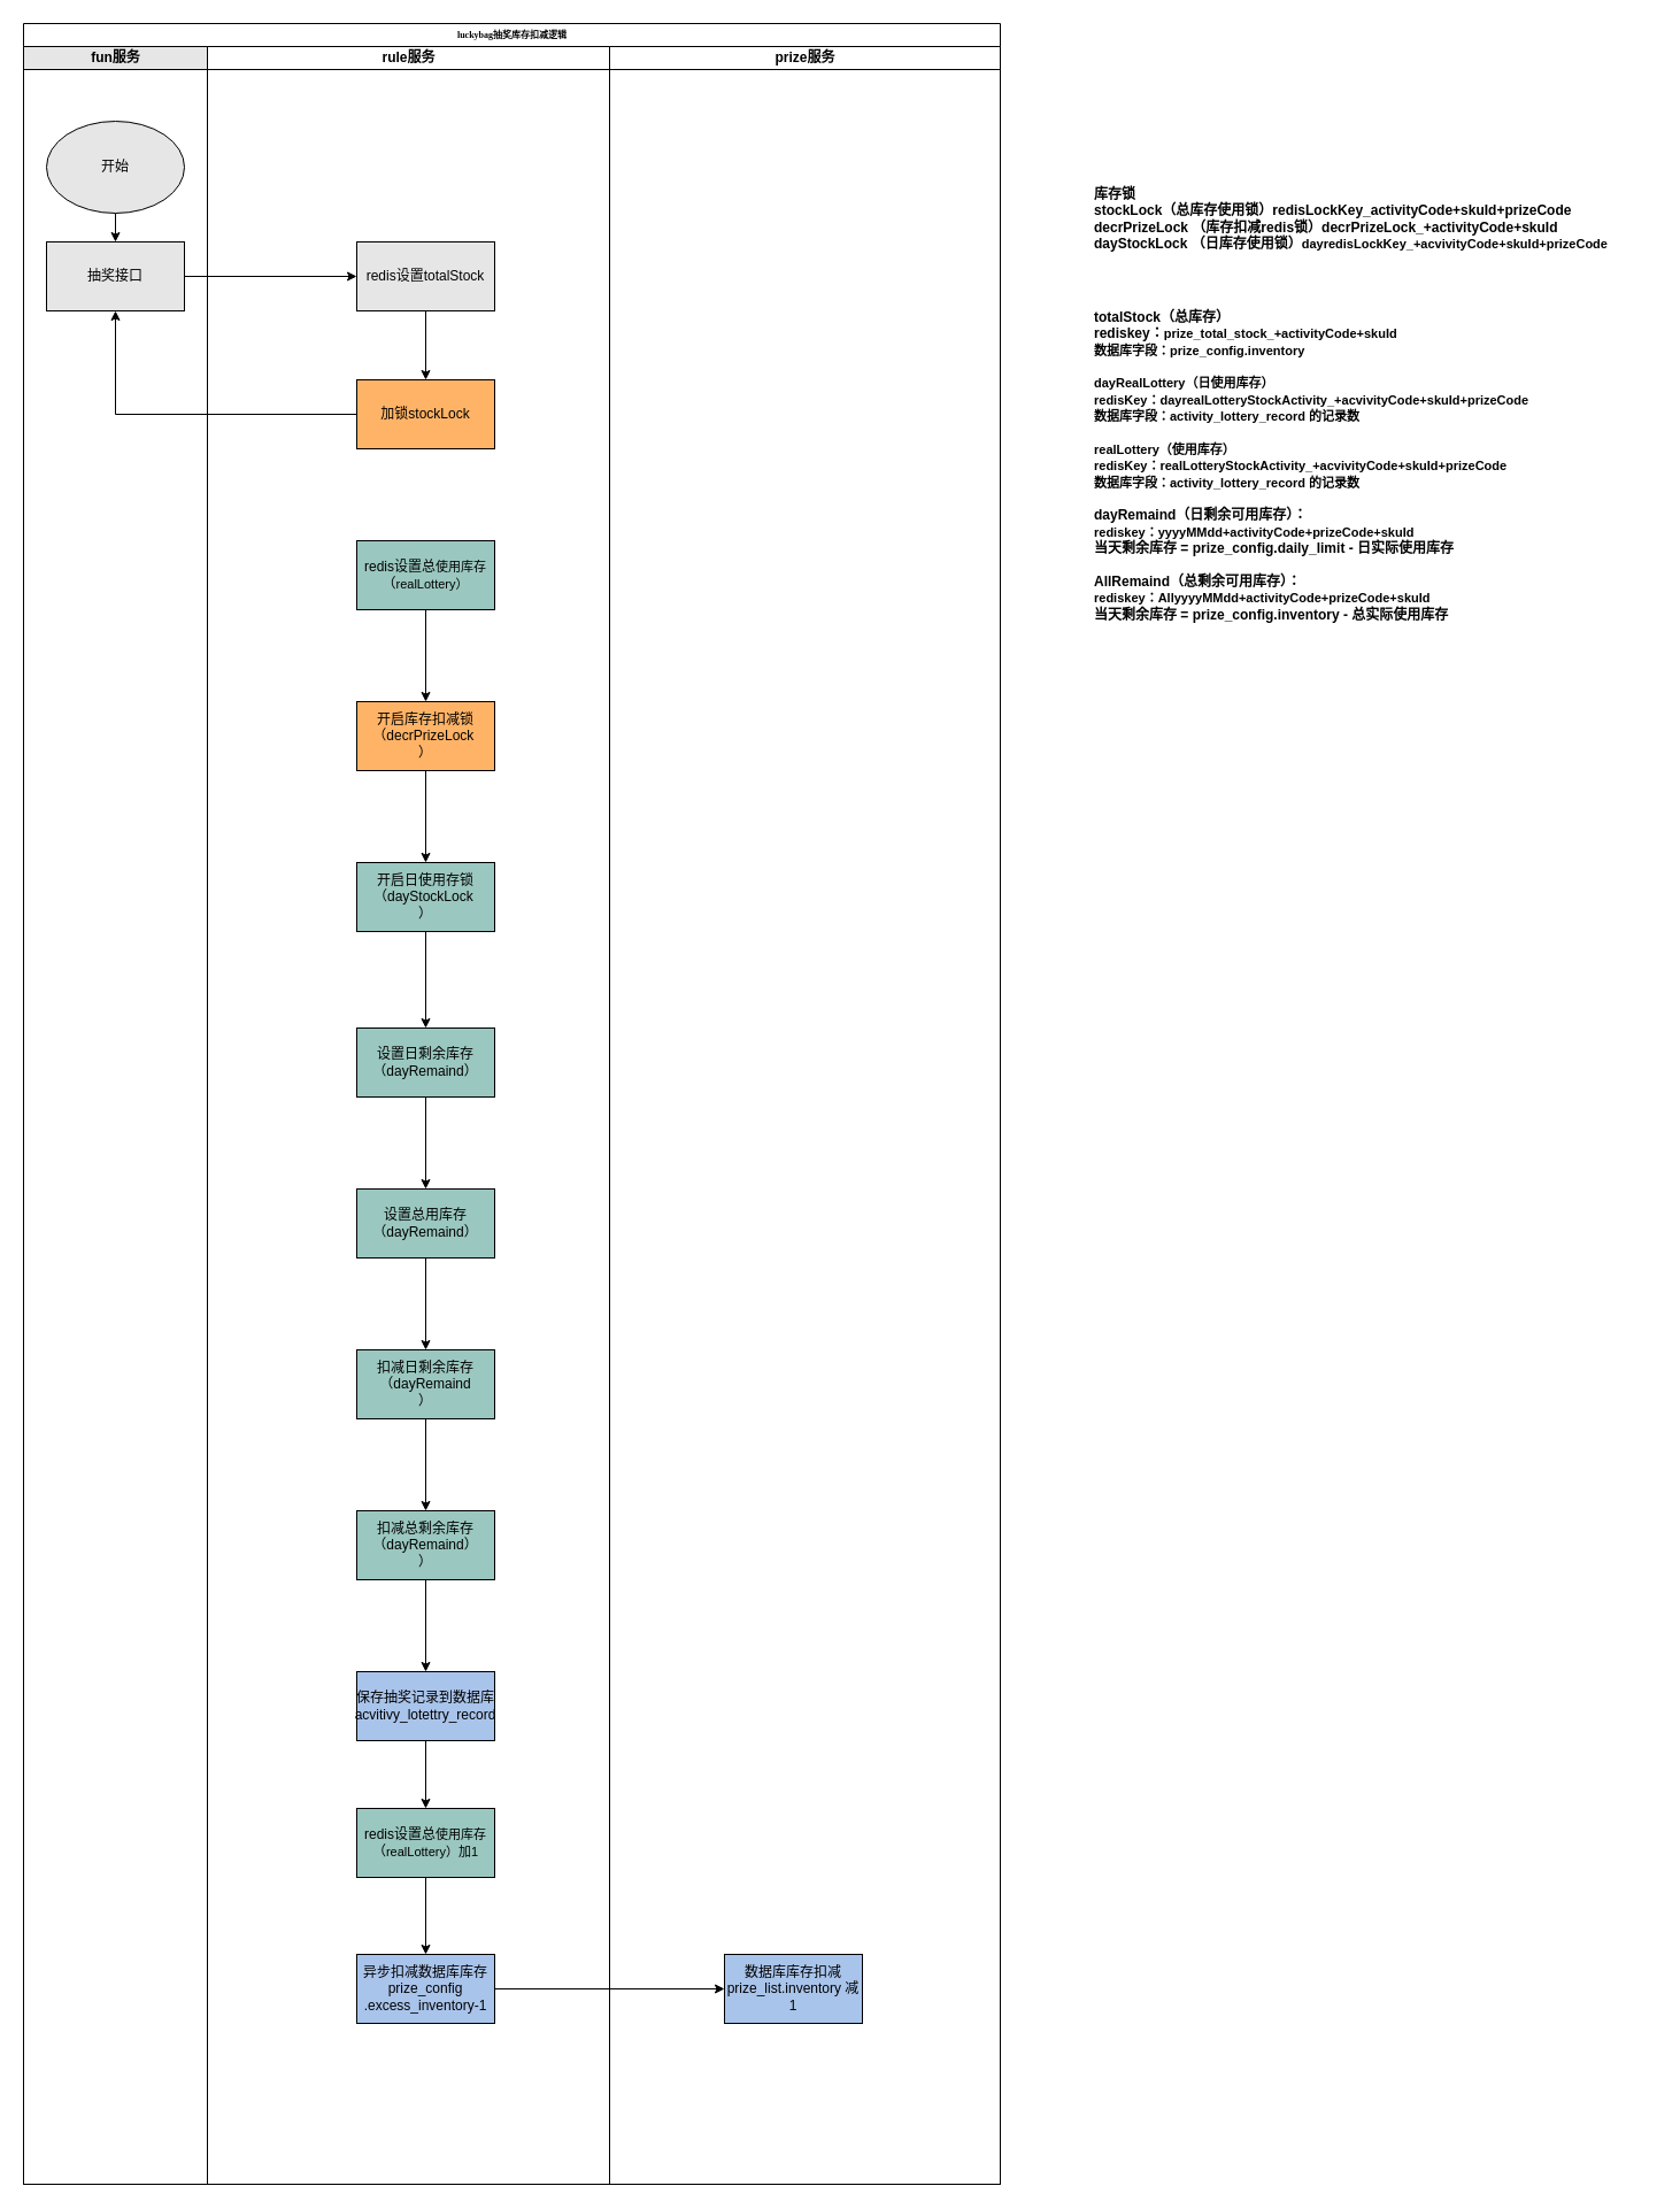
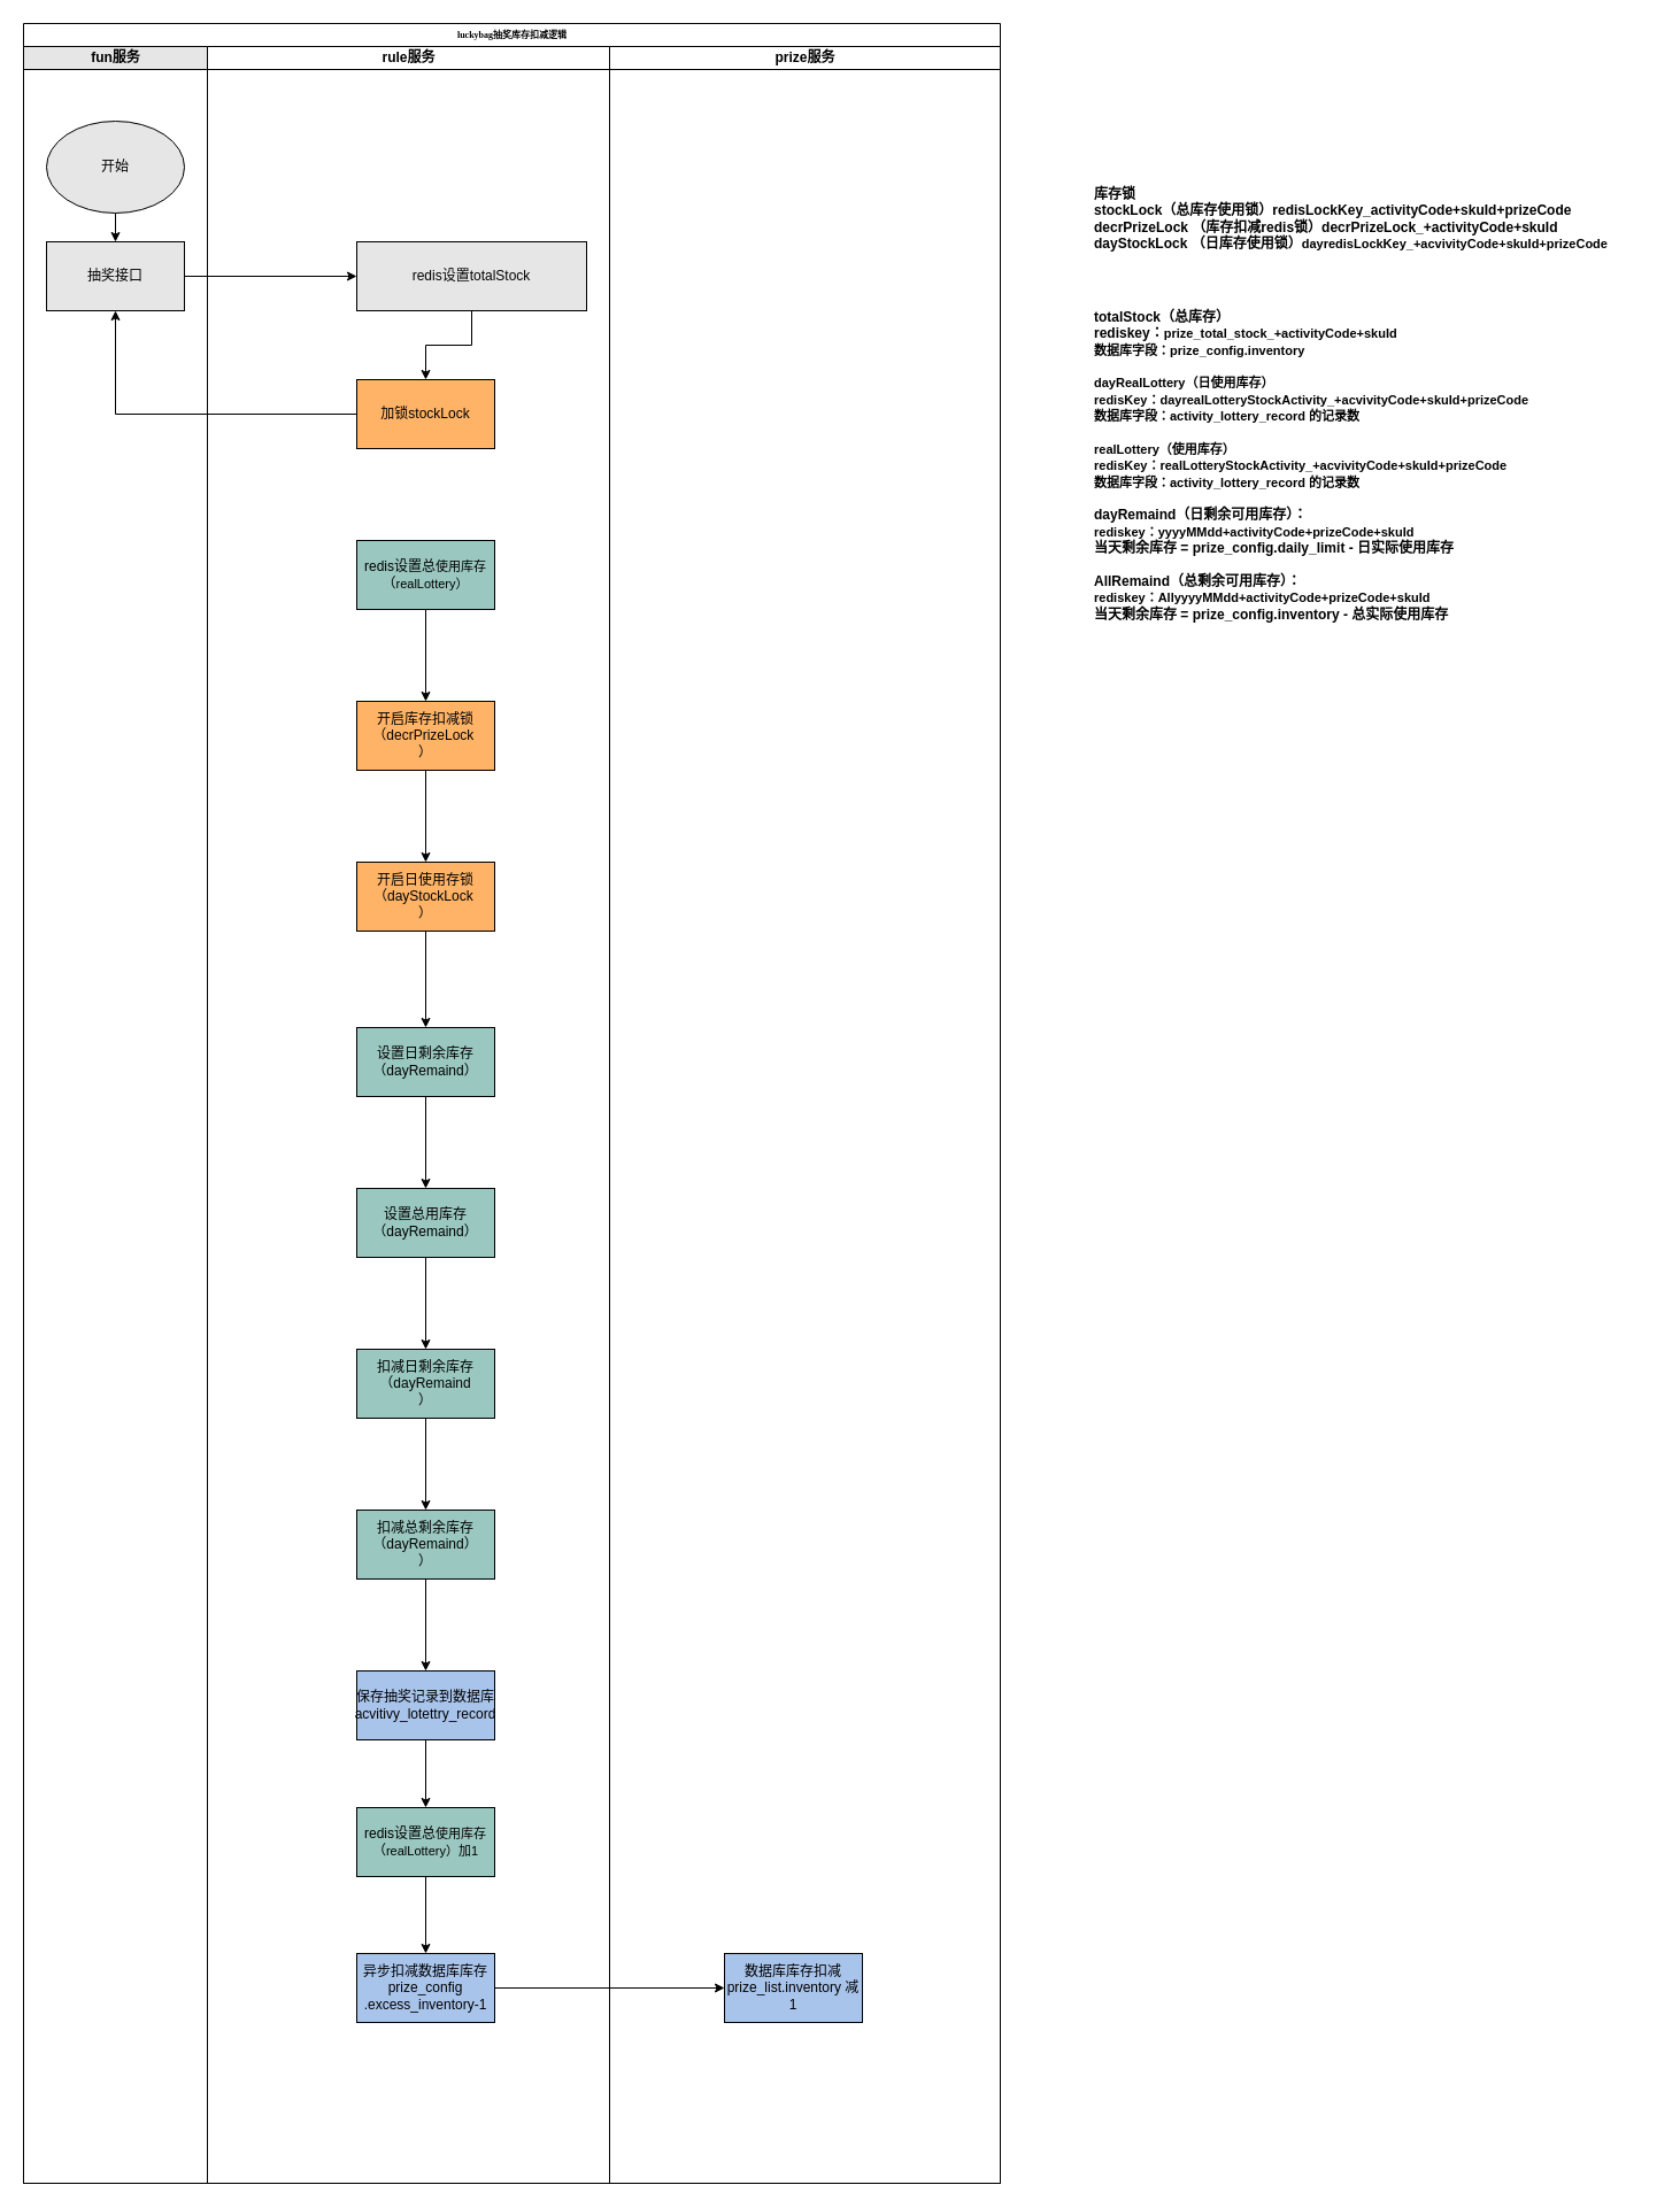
  <mxCell id="0" />
  <mxCell id="1" parent="0" />
  <mxCell id="2" value="luckybag抽奖库存扣减逻辑" style="swimlane;html=1;childLayout=stackLayout;startSize=20;rounded=0;shadow=0;labelBackgroundColor=none;strokeWidth=1;fontFamily=Verdana;fontSize=8;align=center;" vertex="1" parent="1"><mxGeometry x="20" y="20" width="850" height="1880" as="geometry" /></mxCell>
  <mxCell id="3" value="fun服务" style="swimlane;html=1;startSize=20;fillColor=#E6E6E6;" vertex="1" parent="2"><mxGeometry y="20" width="160" height="1860" as="geometry" /></mxCell>
  <mxCell id="4" style="edgeStyle=orthogonalEdgeStyle;rounded=0;orthogonalLoop=1;jettySize=auto;html=1;exitX=0.5;exitY=1;exitDx=0;exitDy=0;entryX=0.5;entryY=0;entryDx=0;entryDy=0;" edge="1" parent="3" source="5" target="6"><mxGeometry relative="1" as="geometry" /></mxCell>
  <mxCell id="5" value="开始" style="ellipse;whiteSpace=wrap;html=1;fillColor=#E6E6E6;" vertex="1" parent="3"><mxGeometry x="20" y="65" width="120" height="80" as="geometry" /></mxCell>
  <mxCell id="6" value="抽奖接口" style="whiteSpace=wrap;html=1;fillColor=#E6E6E6;" vertex="1" parent="3"><mxGeometry x="20" y="170" width="120" height="60" as="geometry" /></mxCell>
  <mxCell id="7" value="rule服务" style="swimlane;html=1;startSize=20;" vertex="1" parent="2"><mxGeometry x="160" y="20" width="350" height="1860" as="geometry" /></mxCell>
- <mxCell id="8" value="redis设置totalStock" style="whiteSpace=wrap;html=1;fillColor=#E6E6E6;" vertex="1" parent="7"><mxGeometry x="130" y="170" width="120" height="60" as="geometry" /></mxCell>
+ <mxCell id="8" value="redis设置totalStock" style="whiteSpace=wrap;html=1;fillColor=#E6E6E6;" vertex="1" parent="7"><mxGeometry x="130" y="170" width="200" height="60" as="geometry" /></mxCell>
  <mxCell id="9" value="异步扣减数据库库存&lt;br&gt;prize_config&lt;br&gt;.excess_inventory-1" style="whiteSpace=wrap;html=1;fillColor=#A9C4EB;" vertex="1" parent="7"><mxGeometry x="130" y="1660" width="120" height="60" as="geometry" /></mxCell>
  <mxCell id="10" style="edgeStyle=orthogonalEdgeStyle;rounded=0;orthogonalLoop=1;jettySize=auto;html=1;" edge="1" parent="7" source="11" target="9"><mxGeometry relative="1" as="geometry" /></mxCell>
  <mxCell id="11" value="&lt;span style=&quot;&quot;&gt;redis设置总&lt;/span&gt;&lt;span style=&quot;font-size: 11px; text-align: left;&quot;&gt;使用库存&lt;/span&gt;&lt;span style=&quot;&quot;&gt;（&lt;/span&gt;&lt;span style=&quot;font-size: 11px; text-align: left;&quot;&gt;realLottery）加1&lt;/span&gt;" style="whiteSpace=wrap;html=1;fillColor=#9AC7BF;" vertex="1" parent="7"><mxGeometry x="130" y="1533" width="120" height="60" as="geometry" /></mxCell>
  <mxCell id="12" value="prize服务" style="swimlane;html=1;startSize=20;" vertex="1" parent="2"><mxGeometry x="510" y="20" width="340" height="1860" as="geometry" /></mxCell>
  <mxCell id="13" value="数据库库存扣减&lt;br&gt;prize_list.inventory 减1" style="whiteSpace=wrap;html=1;fillColor=#A9C4EB;" vertex="1" parent="12"><mxGeometry x="100" y="1660" width="120" height="60" as="geometry" /></mxCell>
  <mxCell id="14" value="" style="edgeStyle=orthogonalEdgeStyle;rounded=0;orthogonalLoop=1;jettySize=auto;html=1;" edge="1" parent="2" source="9" target="13"><mxGeometry relative="1" as="geometry" /></mxCell>
  <mxCell id="15" value="" style="edgeStyle=orthogonalEdgeStyle;rounded=0;orthogonalLoop=1;jettySize=auto;html=1;" edge="1" parent="2" source="6" target="8"><mxGeometry relative="1" as="geometry" /></mxCell>
  <mxCell id="16" value="&lt;b&gt;totalStock（总库存）&lt;br&gt;&lt;span style=&quot;&quot;&gt; &lt;/span&gt;&lt;span style=&quot;&quot;&gt; &lt;/span&gt;rediskey：&lt;span style=&quot;font-size: 11px;&quot;&gt;prize_total_stock_+activityCode+skuId&lt;br&gt;&lt;span style=&quot;&quot;&gt; &lt;/span&gt;&lt;span style=&quot;&quot;&gt; &lt;/span&gt;数据库字段：prize_config.inventory&lt;br&gt;&lt;/span&gt;&lt;span style=&quot;font-size: 11px; background-color: rgb(255, 255, 255);&quot;&gt;&lt;br&gt;&lt;/span&gt;&lt;span style=&quot;font-size: 11px;&quot;&gt;dayRealLottery（日使用库存）&lt;br&gt;&lt;/span&gt;&lt;span style=&quot;font-size: 11px; background-color: rgb(255, 255, 255);&quot;&gt;redisKey：dayrealLotteryStockActivity_+acvivityCode+skuId+prizeCode&lt;br&gt;数据库字段：activity_lottery_record 的记录数&lt;br&gt;&lt;/span&gt;&lt;span style=&quot;font-size: 11px; background-color: rgb(255, 255, 255);&quot;&gt;&lt;br&gt;&lt;/span&gt;&lt;span style=&quot;font-size: 11px;&quot;&gt;realLottery（使用库存）&lt;br&gt;&lt;/span&gt;&lt;span style=&quot;font-size: 11px; background-color: rgb(255, 255, 255);&quot;&gt;redisKey：realLotteryStockActivity_+acvivityCode+skuId+prizeCode&lt;br&gt;数据库字段：activity_lottery_record 的记录数&lt;/span&gt;&lt;span style=&quot;font-size: 11px; background-color: rgb(255, 255, 255);&quot;&gt;&lt;br&gt;&lt;br&gt;&lt;/span&gt;&lt;span style=&quot;text-align: center;&quot;&gt;dayRemaind（日剩余可用库存）：&lt;br&gt;&lt;/span&gt;&lt;span style=&quot;font-size: 11px; background-color: rgb(255, 255, 255);&quot;&gt;rediskey：&lt;/span&gt;&lt;span style=&quot;font-size: 11px; text-align: center;&quot;&gt;yyyyMMdd+activityCode+prizeCode+skuId&lt;/span&gt;&lt;span style=&quot;text-align: center;&quot;&gt;&lt;br&gt;&lt;/span&gt;&lt;span style=&quot;text-align: center;&quot;&gt;当天剩余库存 = prize_config.daily_limit - 日实际使用库存&lt;br&gt;&lt;/span&gt;&lt;span style=&quot;font-size: 11px; background-color: rgb(255, 255, 255);&quot;&gt;&lt;br&gt;&lt;/span&gt;&lt;span style=&quot;text-align: center;&quot;&gt;All&lt;/span&gt;&lt;span style=&quot;text-align: center;&quot;&gt;Remaind&lt;/span&gt;&lt;span style=&quot;text-align: center;&quot;&gt;（总剩余可用库存）：&lt;br&gt;&lt;/span&gt;&lt;span style=&quot;font-size: 11px; background-color: rgb(255, 255, 255);&quot;&gt;rediskey：All&lt;/span&gt;&lt;span style=&quot;font-size: 11px; text-align: center;&quot;&gt;yyyyMMdd+activityCode+prizeCode+skuId&lt;/span&gt;&lt;span style=&quot;text-align: center;&quot;&gt;&lt;br&gt;&lt;/span&gt;&lt;span style=&quot;text-align: center;&quot;&gt;当天剩余库存 = prize_config.inventory - 总实际使用库存&lt;/span&gt;&lt;/b&gt;&lt;span style=&quot;font-size: 11px; background-color: rgb(255, 255, 255);&quot;&gt;&lt;br&gt;&lt;/span&gt;" style="text;html=1;align=left;verticalAlign=middle;resizable=0;points=[];autosize=1;strokeColor=none;fillColor=none;" vertex="1" parent="1"><mxGeometry x="950" y="270" width="430" height="270" as="geometry" /></mxCell>
  <mxCell id="17" value="&lt;span style=&quot;&quot;&gt; &lt;/span&gt;&lt;span style=&quot;&quot;&gt; &lt;/span&gt;&lt;span style=&quot;&quot;&gt; &lt;/span&gt;&lt;span style=&quot;&quot;&gt; &lt;/span&gt;&lt;span style=&quot;&quot;&gt; &lt;/span&gt;&lt;span style=&quot;&quot;&gt; &lt;/span&gt;&lt;b&gt;库存锁&lt;br&gt;stockLock（总库存使用锁）redisLockKey_activityCode+skuId+prizeCode&lt;br&gt;decrPrizeLock （库存扣减redis锁）decrPrizeLock_+activityCode+skuId&lt;br&gt;dayStockLock （日库存使用锁）&lt;span style=&quot;font-size: 11px; text-align: center;&quot;&gt;dayredisLockKey_+acvivityCode+skuId+prizeCode&lt;/span&gt;&lt;/b&gt;" style="text;html=1;align=left;verticalAlign=middle;resizable=0;points=[];autosize=1;strokeColor=none;fillColor=none;" vertex="1" parent="1"><mxGeometry x="950" y="160" width="490" height="60" as="geometry" /></mxCell>
  <mxCell id="18" value="" style="edgeStyle=orthogonalEdgeStyle;rounded=0;orthogonalLoop=1;jettySize=auto;html=1;" edge="1" parent="1" source="19" target="6"><mxGeometry relative="1" as="geometry" /></mxCell>
  <mxCell id="19" value="加锁&lt;span style=&quot;&quot;&gt;stockLock&lt;/span&gt;" style="whiteSpace=wrap;html=1;fillColor=#FFB366;" vertex="1" parent="1"><mxGeometry x="310" y="330" width="120" height="60" as="geometry" /></mxCell>
  <mxCell id="20" value="" style="edgeStyle=orthogonalEdgeStyle;rounded=0;orthogonalLoop=1;jettySize=auto;html=1;" edge="1" parent="1" source="8" target="19"><mxGeometry relative="1" as="geometry" /></mxCell>
  <mxCell id="21" value="" style="edgeStyle=orthogonalEdgeStyle;rounded=0;orthogonalLoop=1;jettySize=auto;html=1;" edge="1" parent="1" source="22" target="24"><mxGeometry relative="1" as="geometry" /></mxCell>
  <mxCell id="22" value="redis设置总&lt;span style=&quot;font-size: 11px; text-align: left;&quot;&gt;使用库存&lt;/span&gt;（&lt;span style=&quot;font-size: 11px; text-align: left;&quot;&gt;realLottery）&lt;/span&gt;" style="whiteSpace=wrap;html=1;fillColor=#9AC7BF;" vertex="1" parent="1"><mxGeometry x="310" y="470" width="120" height="60" as="geometry" /></mxCell>
  <mxCell id="23" value="" style="edgeStyle=orthogonalEdgeStyle;rounded=0;orthogonalLoop=1;jettySize=auto;html=1;" edge="1" parent="1" source="24" target="26"><mxGeometry relative="1" as="geometry" /></mxCell>
  <mxCell id="24" value="开启库存扣减锁（&lt;span style=&quot;text-align: left;&quot;&gt;decrPrizeLock&amp;nbsp;&lt;/span&gt;&lt;br&gt;）" style="whiteSpace=wrap;html=1;fillColor=#FFB366;" vertex="1" parent="1"><mxGeometry x="310" y="610" width="120" height="60" as="geometry" /></mxCell>
  <mxCell id="25" value="" style="edgeStyle=orthogonalEdgeStyle;rounded=0;orthogonalLoop=1;jettySize=auto;html=1;" edge="1" parent="1" source="26" target="28"><mxGeometry relative="1" as="geometry" /></mxCell>
- <mxCell id="26" value="开启日使用存锁（&lt;span style=&quot;text-align: left;&quot;&gt;dayStockLock&amp;nbsp;&lt;/span&gt;&lt;br&gt;）" style="whiteSpace=wrap;html=1;fillColor=#9ac7bf;" vertex="1" parent="1"><mxGeometry x="310" y="750" width="120" height="60" as="geometry" /></mxCell>
+ <mxCell id="26" value="开启日使用存锁（&lt;span style=&quot;text-align: left;&quot;&gt;dayStockLock&amp;nbsp;&lt;/span&gt;&lt;br&gt;）" style="whiteSpace=wrap;html=1;fillColor=#FFB366;" vertex="1" parent="1"><mxGeometry x="310" y="750" width="120" height="60" as="geometry" /></mxCell>
  <mxCell id="27" value="" style="edgeStyle=orthogonalEdgeStyle;rounded=0;orthogonalLoop=1;jettySize=auto;html=1;" edge="1" parent="1" source="28" target="30"><mxGeometry relative="1" as="geometry" /></mxCell>
  <mxCell id="28" value="设置日剩余库存（&lt;span style=&quot;&quot;&gt;dayRemaind&lt;/span&gt;）" style="whiteSpace=wrap;html=1;fillColor=#9AC7BF;" vertex="1" parent="1"><mxGeometry x="310" y="894" width="120" height="60" as="geometry" /></mxCell>
  <mxCell id="29" value="" style="edgeStyle=orthogonalEdgeStyle;rounded=0;orthogonalLoop=1;jettySize=auto;html=1;" edge="1" parent="1" source="30" target="32"><mxGeometry relative="1" as="geometry" /></mxCell>
  <mxCell id="30" value="&lt;span style=&quot;&quot;&gt;设置总用库存（&lt;/span&gt;&lt;span style=&quot;&quot;&gt;dayRemaind&lt;/span&gt;&lt;span style=&quot;&quot;&gt;）&lt;/span&gt;" style="whiteSpace=wrap;html=1;fillColor=#9AC7BF;" vertex="1" parent="1"><mxGeometry x="310" y="1034" width="120" height="60" as="geometry" /></mxCell>
  <mxCell id="31" value="" style="edgeStyle=orthogonalEdgeStyle;rounded=0;orthogonalLoop=1;jettySize=auto;html=1;" edge="1" parent="1" source="32" target="34"><mxGeometry relative="1" as="geometry" /></mxCell>
  <mxCell id="32" value="扣减日剩余库存（dayRemaind&lt;br&gt;）" style="whiteSpace=wrap;html=1;fillColor=#9AC7BF;" vertex="1" parent="1"><mxGeometry x="310" y="1174" width="120" height="60" as="geometry" /></mxCell>
  <mxCell id="33" value="" style="edgeStyle=orthogonalEdgeStyle;rounded=0;orthogonalLoop=1;jettySize=auto;html=1;" edge="1" parent="1" source="34" target="36"><mxGeometry relative="1" as="geometry" /></mxCell>
  <mxCell id="34" value="扣减总剩余库存（dayRemaind）&lt;br&gt;）" style="whiteSpace=wrap;html=1;fillColor=#9AC7BF;" vertex="1" parent="1"><mxGeometry x="310" y="1314" width="120" height="60" as="geometry" /></mxCell>
  <mxCell id="35" style="edgeStyle=orthogonalEdgeStyle;rounded=0;orthogonalLoop=1;jettySize=auto;html=1;entryX=0.5;entryY=0;entryDx=0;entryDy=0;" edge="1" parent="1" source="36" target="11"><mxGeometry relative="1" as="geometry" /></mxCell>
  <mxCell id="36" value="保存抽奖记录到数据库acvitivy_lotettry_record" style="whiteSpace=wrap;html=1;fillColor=#A9C4EB;" vertex="1" parent="1"><mxGeometry x="310" y="1454" width="120" height="60" as="geometry" /></mxCell>
